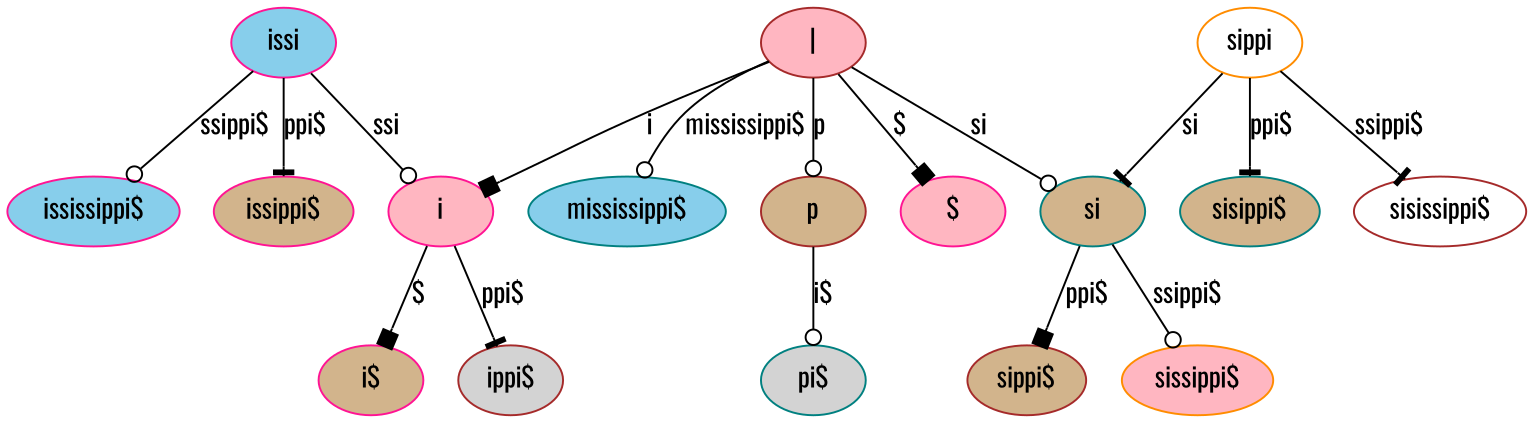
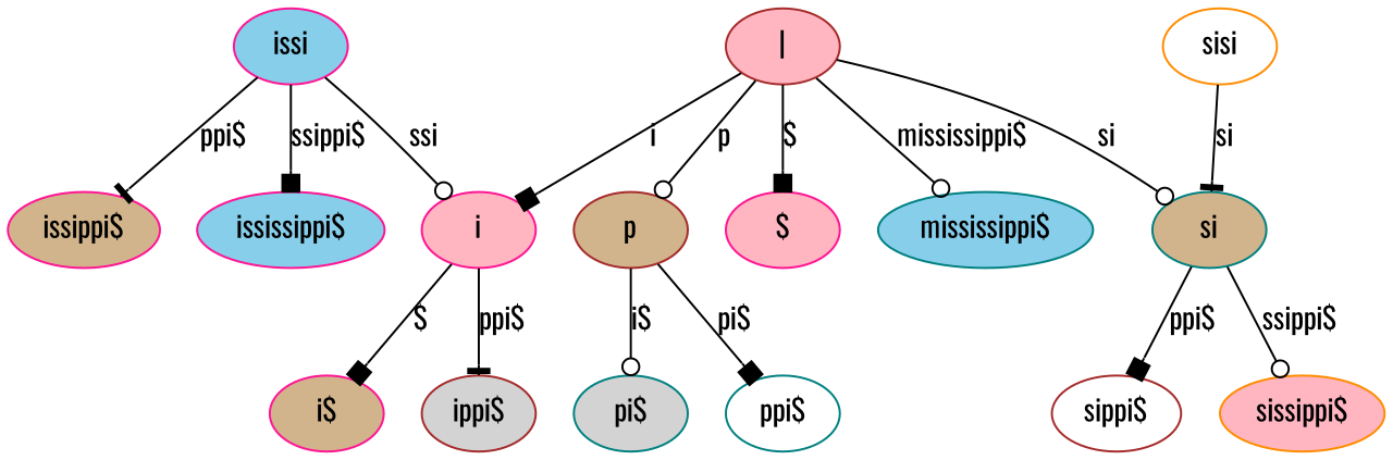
  digraph {
    fontname=Oswald
    node [color=deeppink fillcolor=tan fontname=Oswald style=filled]
    edge [arrowhead=odot fontname=Oswald]
    n1 [fillcolor=lightpink label="$"]
    "|" [color=brown fillcolor=lightpink]
    n3 [fillcolor=lightpink label=i]
    n4 [color=teal fillcolor=skyblue label="mississippi$"]
    n5 [color=brown label=p]
    n6 [color=teal label=si]
    n7 [label="i$"]
    n8 [color=brown fillcolor=lightgrey label="ippi$"]
    n9 [color=teal fillcolor=lightgrey label="pi$"]
-   n11 [color=brown label="sippi$"]
+   n10 [color=teal fillcolor=white label="ppi$"]
+   n11 [color=brown fillcolor=white label="sippi$"]
    n12 [color=darkorange fillcolor=lightpink label="sissippi$"]
    n13 [fillcolor=skyblue label=issi]
    n14 [label="issippi$"]
    n15 [fillcolor=skyblue label="ississippi$"]
-   n16 [color=darkorange fillcolor=white label=sippi]
-   n17 [color=teal label="sisippi$"]
-   n18 [color=brown fillcolor=white label="sisissippi$"]
+   n16 [color=darkorange fillcolor=white label=sisi]
    "|" -> n1 [arrowhead=box label="$"]
    "|" -> n3 [arrowhead=box label=i]
    "|" -> n4 [label="mississippi$"]
    "|" -> n5 [label=p]
    "|" -> n6 [label=si]
    n3 -> n7 [arrowhead=box label="$"]
    n3 -> n8 [arrowhead=tee label="ppi$"]
    n5 -> n9 [label="i$"]
+   n5 -> n10 [arrowhead=box label="pi$"]
    n6 -> n11 [arrowhead=box label="ppi$"]
    n6 -> n12 [label="ssippi$"]
    n13 -> n3 [label=ssi]
    n13 -> n14 [arrowhead=tee label="ppi$"]
-   n13 -> n15 [label="ssippi$"]
+   n13 -> n15 [arrowhead=box label="ssippi$"]
    n16 -> n6 [arrowhead=tee label=si]
-   n16 -> n17 [arrowhead=tee label="ppi$"]
-   n16 -> n18 [arrowhead=tee label="ssippi$"]
  }
